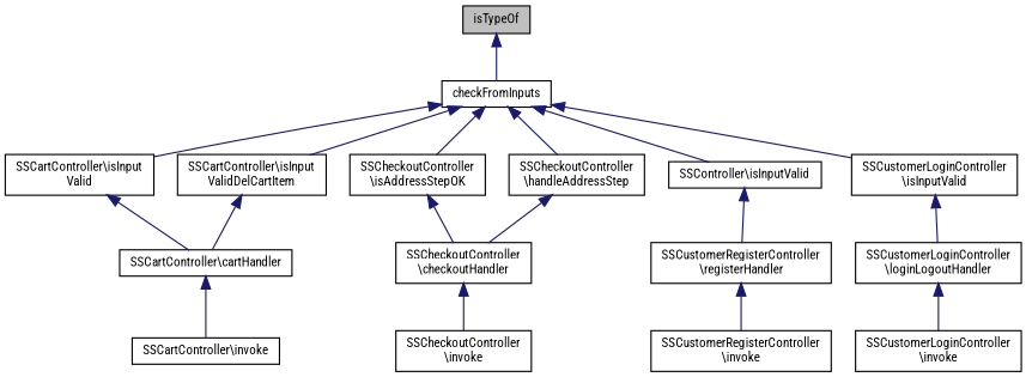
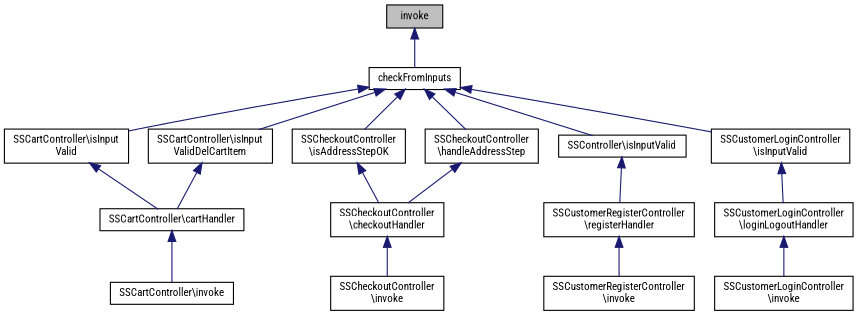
  digraph {
    rankdir=TB
    fontname="Roboto Condensed"
    node [color=black fillcolor=white fontname="Roboto Condensed" fontsize=10 shape=record style=filled]
    edge [color=midnightblue dir=back fontname="Roboto Condensed" fontsize=10 labelfontname=Helvetica labelfontsize=10 style=solid]
-   n1 [fillcolor=grey75 fontcolor=black height=0.2 label=isTypeOf width=0.4]
+   n1 [fillcolor=grey75 fontcolor=black height=0.2 label=invoke width=0.4]
    n2 [height=0.2 label=checkFromInputs width=0.4]
    n3 [height=0.2 label="SSCartController\\isInput\lValid" width=0.4]
    n4 [height=0.2 label="SSCartController\\isInput\lValidDelCartItem" width=0.4]
    n5 [height=0.2 label="SSCheckoutController\l\\isAddressStepOK" width=0.4]
    n6 [height=0.2 label="SSCheckoutController\l\\handleAddressStep" width=0.4]
    n7 [height=0.2 label="SSController\\isInputValid" width=0.4]
    n8 [height=0.2 label="SSCustomerLoginController\l\\isInputValid" width=0.4]
    n9 [height=0.2 label="SSCartController\\cartHandler" width=0.4]
    n10 [height=0.2 label="SSCartController\\invoke" width=0.4]
    n11 [height=0.2 label="SSCheckoutController\l\\checkoutHandler" width=0.4]
    n12 [height=0.2 label="SSCheckoutController\l\\invoke" width=0.4]
    n13 [height=0.2 label="SSCustomerRegisterController\l\\registerHandler" width=0.4]
    n14 [height=0.2 label="SSCustomerRegisterController\l\\invoke" width=0.4]
    n15 [height=0.2 label="SSCustomerLoginController\l\\loginLogoutHandler" width=0.4]
    n16 [height=0.2 label="SSCustomerLoginController\l\\invoke" width=0.4]
    n1 -> n2
    n2 -> n3
    n2 -> n4
    n2 -> n5
    n2 -> n6
    n2 -> n7
    n2 -> n8
    n3 -> n9
    n4 -> n9
    n5 -> n11
    n6 -> n11
    n7 -> n13
    n8 -> n15
    n9 -> n10
    n11 -> n12
    n13 -> n14
    n15 -> n16
  }
